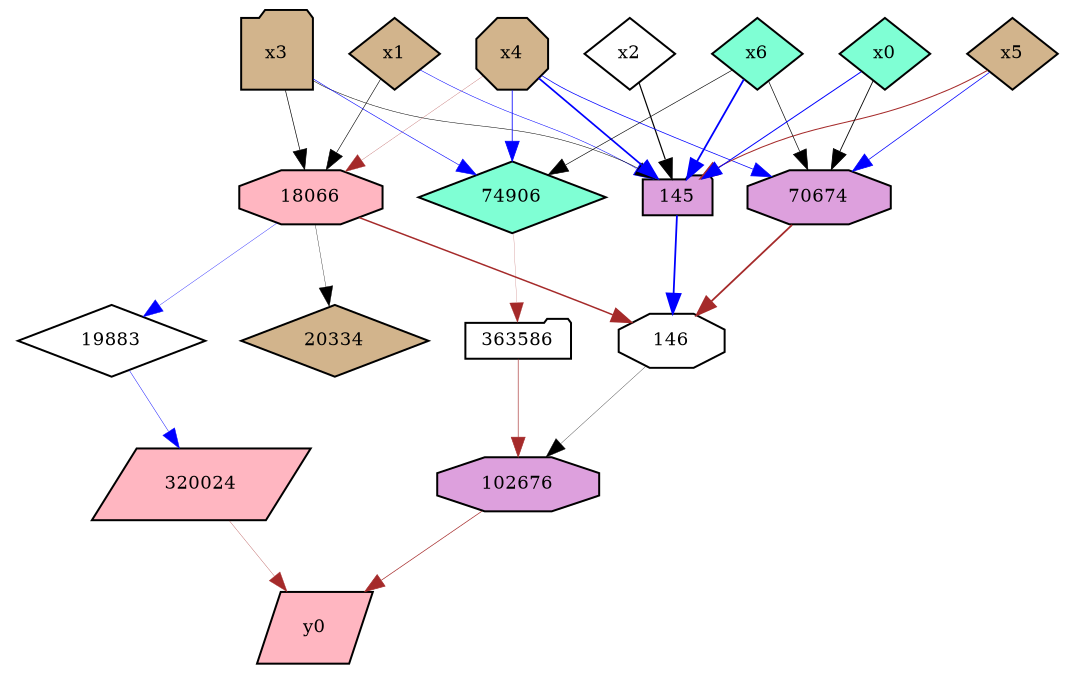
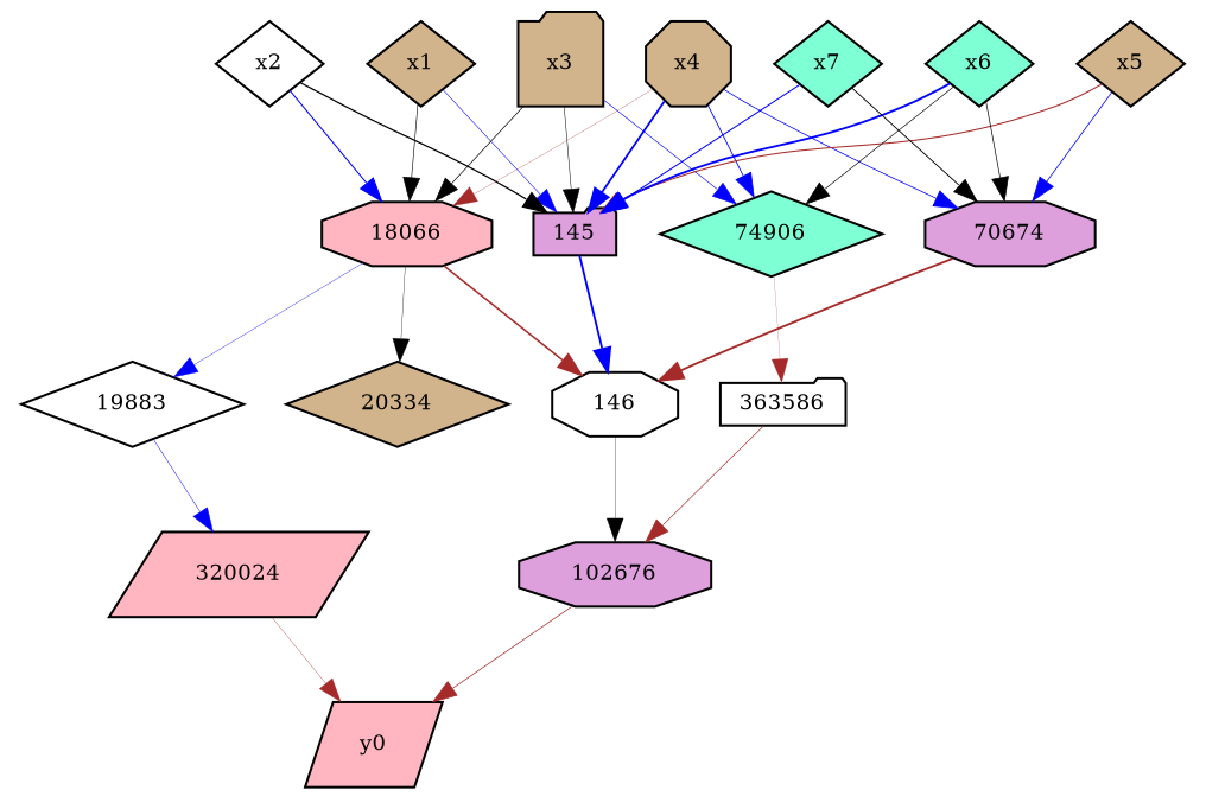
  digraph {
    node [fillcolor=tan fontsize=9 shape=diamond style=filled]
    edge [color=blue penwidth=0.9 style=solid]
    145 [fillcolor=plum height=0.1 shape=folder width=0.1]
    146 [fillcolor=white height=0.1 shape=octagon width=0.1]
    18066 [fillcolor=lightpink height=0.1 shape=octagon width=0.1]
    19883 [fillcolor=white height=0.1 width=0.1]
    20334 [height=0.1 width=0.1]
    x1 [height=0.5 width=0.5]
    x2 [fillcolor=white height=0.5 width=0.5]
    x3 [height=0.5 shape=folder width=0.5]
    74906 [fillcolor=aquamarine height=0.1 width=0.1]
    363586 [fillcolor=white height=0.1 shape=folder width=0.1]
    x4 [height=0.5 shape=octagon width=0.5]
    n12 [fillcolor=plum height=0.1 label=70674 shape=octagon width=0.1]
    x5 [height=0.5 width=0.5]
    x6 [fillcolor=aquamarine height=0.5 width=0.5]
-   x7 [fillcolor=aquamarine height=0.5 width=0.5 label=x0]
+   x7 [fillcolor=aquamarine height=0.5 width=0.5]
    y0 [fillcolor=lightpink height=0.1 shape=parallelogram width=0.1]
    102676 [fillcolor=plum height=0.1 shape=octagon width=0.1]
    320024 [fillcolor=lightpink height=0.1 shape=parallelogram width=0.1]
    145 -> 146
    146 -> 102676 [color=black penwidth=0.1540166422214152]
    18066 -> 146 [color=brown penwidth=0.7508758281781757]
    18066 -> 19883 [penwidth=0.17530900750408385]
    18066 -> 20334 [color=black penwidth=0.16376088467525227]
    19883 -> 320024 [penwidth=0.22577774568172612]
    x1 -> 145 [penwidth=0.25796235932817446]
    x1 -> 18066 [color=black penwidth=0.2958615255753766]
    x2 -> 145 [color=black penwidth=0.6048252884567259]
+   x2 -> 18066 [penwidth=0.4974881102078771]
    x3 -> 145 [color=black penwidth=0.24619848373308906]
    x3 -> 18066 [color=black penwidth=0.3340521402890529]
    x3 -> 74906 [penwidth=0.2942530313247852]
    74906 -> 363586 [color=brown penwidth=0.1031934371843157]
    363586 -> 102676 [color=brown penwidth=0.3148760704663458]
    x4 -> 145 [penwidth=0.8595566814351115]
    x4 -> 18066 [color=brown penwidth=0.1337147559355423]
    x4 -> 74906 [penwidth=0.4037688744935459]
    x4 -> n12 [penwidth=0.367976899184004]
    n12 -> 146 [color=brown]
    x5 -> 145 [color=brown penwidth=0.5138616533249765]
    x5 -> n12 [penwidth=0.37093380237787055]
    x6 -> 145
    x6 -> 74906 [color=black penwidth=0.3110374800979015]
    x6 -> n12 [color=black penwidth=0.33345071681814253]
    x7 -> 145 [penwidth=0.4967396645238593]
    x7 -> n12 [color=black penwidth=0.42844144371063786]
    102676 -> y0 [color=brown penwidth=0.3484532018521285]
    320024 -> y0 [color=brown penwidth=0.15635085749877703]
  }
